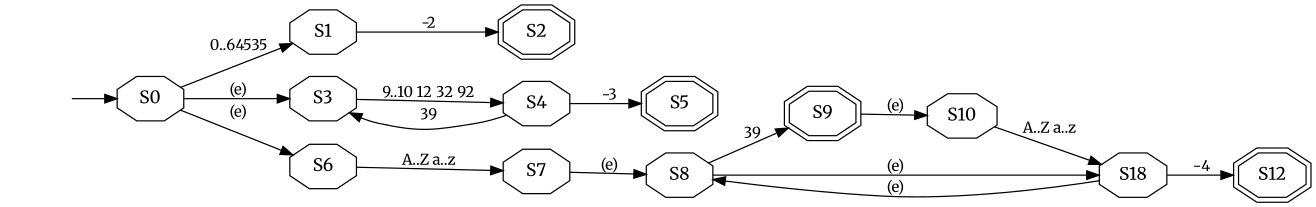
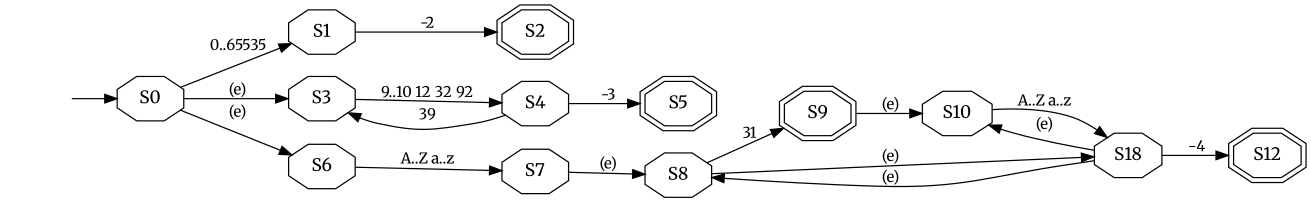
  digraph {
    fontname=Merriweather
    rankdir=LR
    node [fontname=Merriweather shape=octagon]
    edge [fontname=Merriweather fontsize=12]
    "" [shape=none]
    S0
    S1
    S3
    S6
    S2 [shape=doubleoctagon]
    S4
    S7
    S5 [shape=doubleoctagon]
    S8
    S9 [shape=doubleoctagon]
    n12 [label=S18]
    S10
    S12 [shape=doubleoctagon]
    "" -> S0 [fontsize=""]
-   S0 -> S1 [label=" 0..64535"]
+   S0 -> S1 [label=" 0..65535"]
    S0 -> S3 [label=" (e)"]
    S0 -> S6 [label=" (e)"]
    S1 -> S2 [label=" -2"]
    S3 -> S4 [label=" 9..10 12 32 92"]
    S6 -> S7 [label=" A..Z a..z"]
    S4 -> S3 [label=" 39"]
    S4 -> S5 [label=" -3"]
    S7 -> S8 [label=" (e)"]
-   S8 -> S9 [label=" 39"]
+   S8 -> S9 [label=" 31"]
    S8 -> n12 [label=" (e)"]
    S9 -> S10 [label=" (e)"]
    n12 -> S8 [label=" (e)"]
+   n12 -> S10 [label=" (e)"]
    n12 -> S12 [label=" -4"]
    S10 -> n12 [label=" A..Z a..z"]
  }
